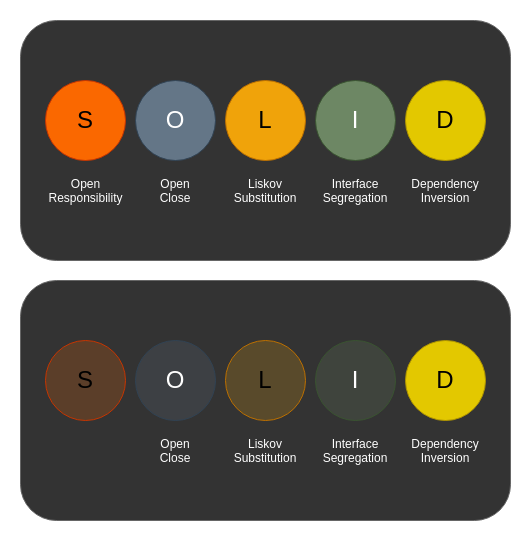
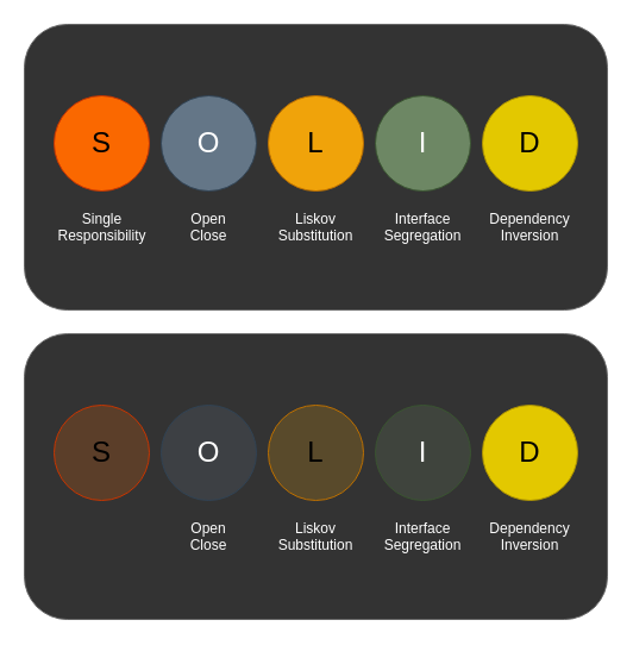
  <mxCell id="0" />
  <mxCell id="1" parent="0" />
  <mxCell id="2" value="" style="rounded=1;whiteSpace=wrap;html=1;fillColor=#333333;fontColor=#333333;strokeColor=#666666;" vertex="1" parent="1"><mxGeometry x="20" y="20" width="490" height="240" as="geometry" /></mxCell>
  <mxCell id="3" value="S" style="ellipse;whiteSpace=wrap;html=1;aspect=fixed;fontSize=24;fillColor=#fa6800;strokeColor=#C73500;fontColor=#000000;" vertex="1" parent="1"><mxGeometry x="45" y="80" width="80" height="80" as="geometry" /></mxCell>
  <mxCell id="4" value="O" style="ellipse;whiteSpace=wrap;html=1;aspect=fixed;fontSize=24;fillColor=#647687;fontColor=#ffffff;strokeColor=#314354;" vertex="1" parent="1"><mxGeometry x="135" y="80" width="80" height="80" as="geometry" /></mxCell>
  <mxCell id="5" value="L" style="ellipse;whiteSpace=wrap;html=1;aspect=fixed;fontSize=24;fillColor=#f0a30a;fontColor=#000000;strokeColor=#BD7000;" vertex="1" parent="1"><mxGeometry x="225" y="80" width="80" height="80" as="geometry" /></mxCell>
  <mxCell id="6" value="I" style="ellipse;whiteSpace=wrap;html=1;aspect=fixed;fontSize=24;fillColor=#6d8764;fontColor=#ffffff;strokeColor=#3A5431;" vertex="1" parent="1"><mxGeometry x="315" y="80" width="80" height="80" as="geometry" /></mxCell>
  <mxCell id="7" value="D" style="ellipse;whiteSpace=wrap;html=1;aspect=fixed;fontSize=24;fillColor=#e3c800;fontColor=#000000;strokeColor=#B09500;" vertex="1" parent="1"><mxGeometry x="405" y="80" width="80" height="80" as="geometry" /></mxCell>
  <mxCell id="8" value="Liskov &#10;Substitution" style="text;whiteSpace=wrap;align=center;fillColor=none;fontColor=#FFFFFF;" vertex="1" parent="1"><mxGeometry x="230" y="170" width="70" height="40" as="geometry" /></mxCell>
  <mxCell id="9" value="Interface&#10;Segregation" style="text;whiteSpace=wrap;align=center;fillColor=none;fontColor=#FFFFFF;" vertex="1" parent="1"><mxGeometry x="320" y="170" width="70" height="40" as="geometry" /></mxCell>
  <mxCell id="10" value="Dependency&#10;Inversion" style="text;whiteSpace=wrap;align=center;fillColor=none;fontColor=#FFFFFF;" vertex="1" parent="1"><mxGeometry x="410" y="170" width="70" height="40" as="geometry" /></mxCell>
  <mxCell id="11" value="Open&#10;Close" style="text;whiteSpace=wrap;align=center;fillColor=none;fontColor=#FFFFFF;" vertex="1" parent="1"><mxGeometry x="140" y="170" width="70" height="40" as="geometry" /></mxCell>
- <mxCell id="12" value="Open&#10;Responsibility" style="text;whiteSpace=wrap;align=center;fillColor=none;fontColor=#FFFFFF;" vertex="1" parent="1"><mxGeometry x="42.5" y="170" width="85" height="40" as="geometry" /></mxCell>
+ <mxCell id="12" value="Single&#10;Responsibility" style="text;whiteSpace=wrap;align=center;fillColor=none;fontColor=#FFFFFF;" vertex="1" parent="1"><mxGeometry x="42.5" y="170" width="85" height="40" as="geometry" /></mxCell>
  <mxCell id="13" value="" style="rounded=1;whiteSpace=wrap;html=1;fillColor=#333333;fontColor=#333333;strokeColor=#666666;" vertex="1" parent="1"><mxGeometry x="20" y="280" width="490" height="240" as="geometry" /></mxCell>
  <mxCell id="14" value="S" style="ellipse;whiteSpace=wrap;html=1;aspect=fixed;fontSize=24;fillColor=#fa6800;strokeColor=#C73500;fontColor=#000000;fillOpacity=20;" vertex="1" parent="1"><mxGeometry x="45" y="340" width="80" height="80" as="geometry" /></mxCell>
  <mxCell id="15" value="O" style="ellipse;whiteSpace=wrap;html=1;aspect=fixed;fontSize=24;fillColor=#647687;fontColor=#ffffff;strokeColor=#314354;fillOpacity=20;" vertex="1" parent="1"><mxGeometry x="135" y="340" width="80" height="80" as="geometry" /></mxCell>
  <mxCell id="16" value="L" style="ellipse;whiteSpace=wrap;html=1;aspect=fixed;fontSize=24;fillColor=#f0a30a;fontColor=#000000;strokeColor=#BD7000;fillOpacity=20;" vertex="1" parent="1"><mxGeometry x="225" y="340" width="80" height="80" as="geometry" /></mxCell>
  <mxCell id="17" value="I" style="ellipse;whiteSpace=wrap;html=1;aspect=fixed;fontSize=24;fillColor=#6d8764;fontColor=#ffffff;strokeColor=#3A5431;fillOpacity=20;" vertex="1" parent="1"><mxGeometry x="315" y="340" width="80" height="80" as="geometry" /></mxCell>
  <mxCell id="18" value="D" style="ellipse;whiteSpace=wrap;html=1;aspect=fixed;fontSize=24;fillColor=#e3c800;fontColor=#000000;strokeColor=#B09500;fillOpacity=100;" vertex="1" parent="1"><mxGeometry x="405" y="340" width="80" height="80" as="geometry" /></mxCell>
  <mxCell id="19" value="Open&#10;Close" style="text;whiteSpace=wrap;align=center;fillColor=none;fontColor=#FFFFFF;" vertex="1" parent="1"><mxGeometry x="140" y="430" width="70" height="40" as="geometry" /></mxCell>
  <mxCell id="20" value="Liskov &#10;Substitution" style="text;whiteSpace=wrap;align=center;fillColor=none;fontColor=#FFFFFF;" vertex="1" parent="1"><mxGeometry x="230" y="430" width="70" height="40" as="geometry" /></mxCell>
  <mxCell id="21" value="Interface&#10;Segregation" style="text;whiteSpace=wrap;align=center;fillColor=none;fontColor=#FFFFFF;" vertex="1" parent="1"><mxGeometry x="320" y="430" width="70" height="40" as="geometry" /></mxCell>
  <mxCell id="22" value="Dependency&#10;Inversion" style="text;whiteSpace=wrap;align=center;fillColor=none;fontColor=#FFFFFF;" vertex="1" parent="1"><mxGeometry x="410" y="430" width="70" height="40" as="geometry" /></mxCell>
